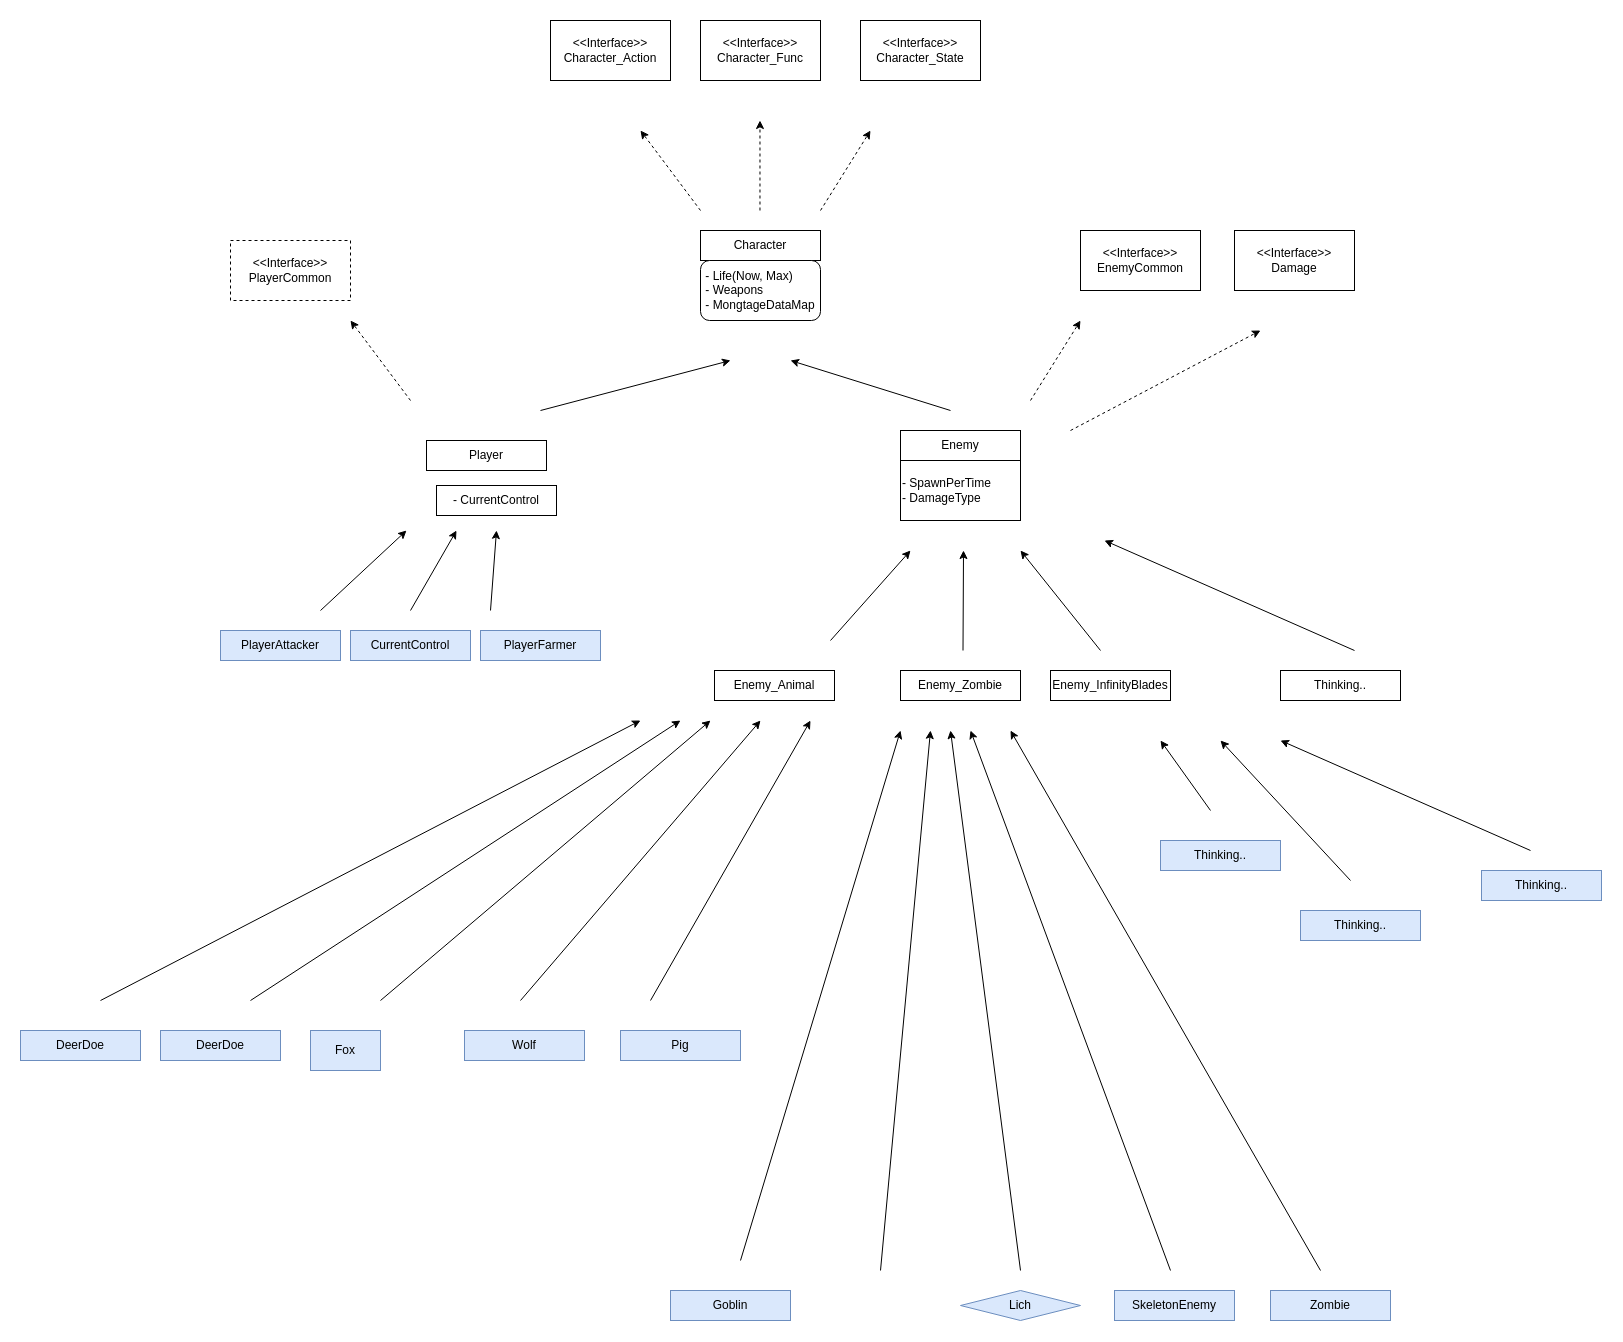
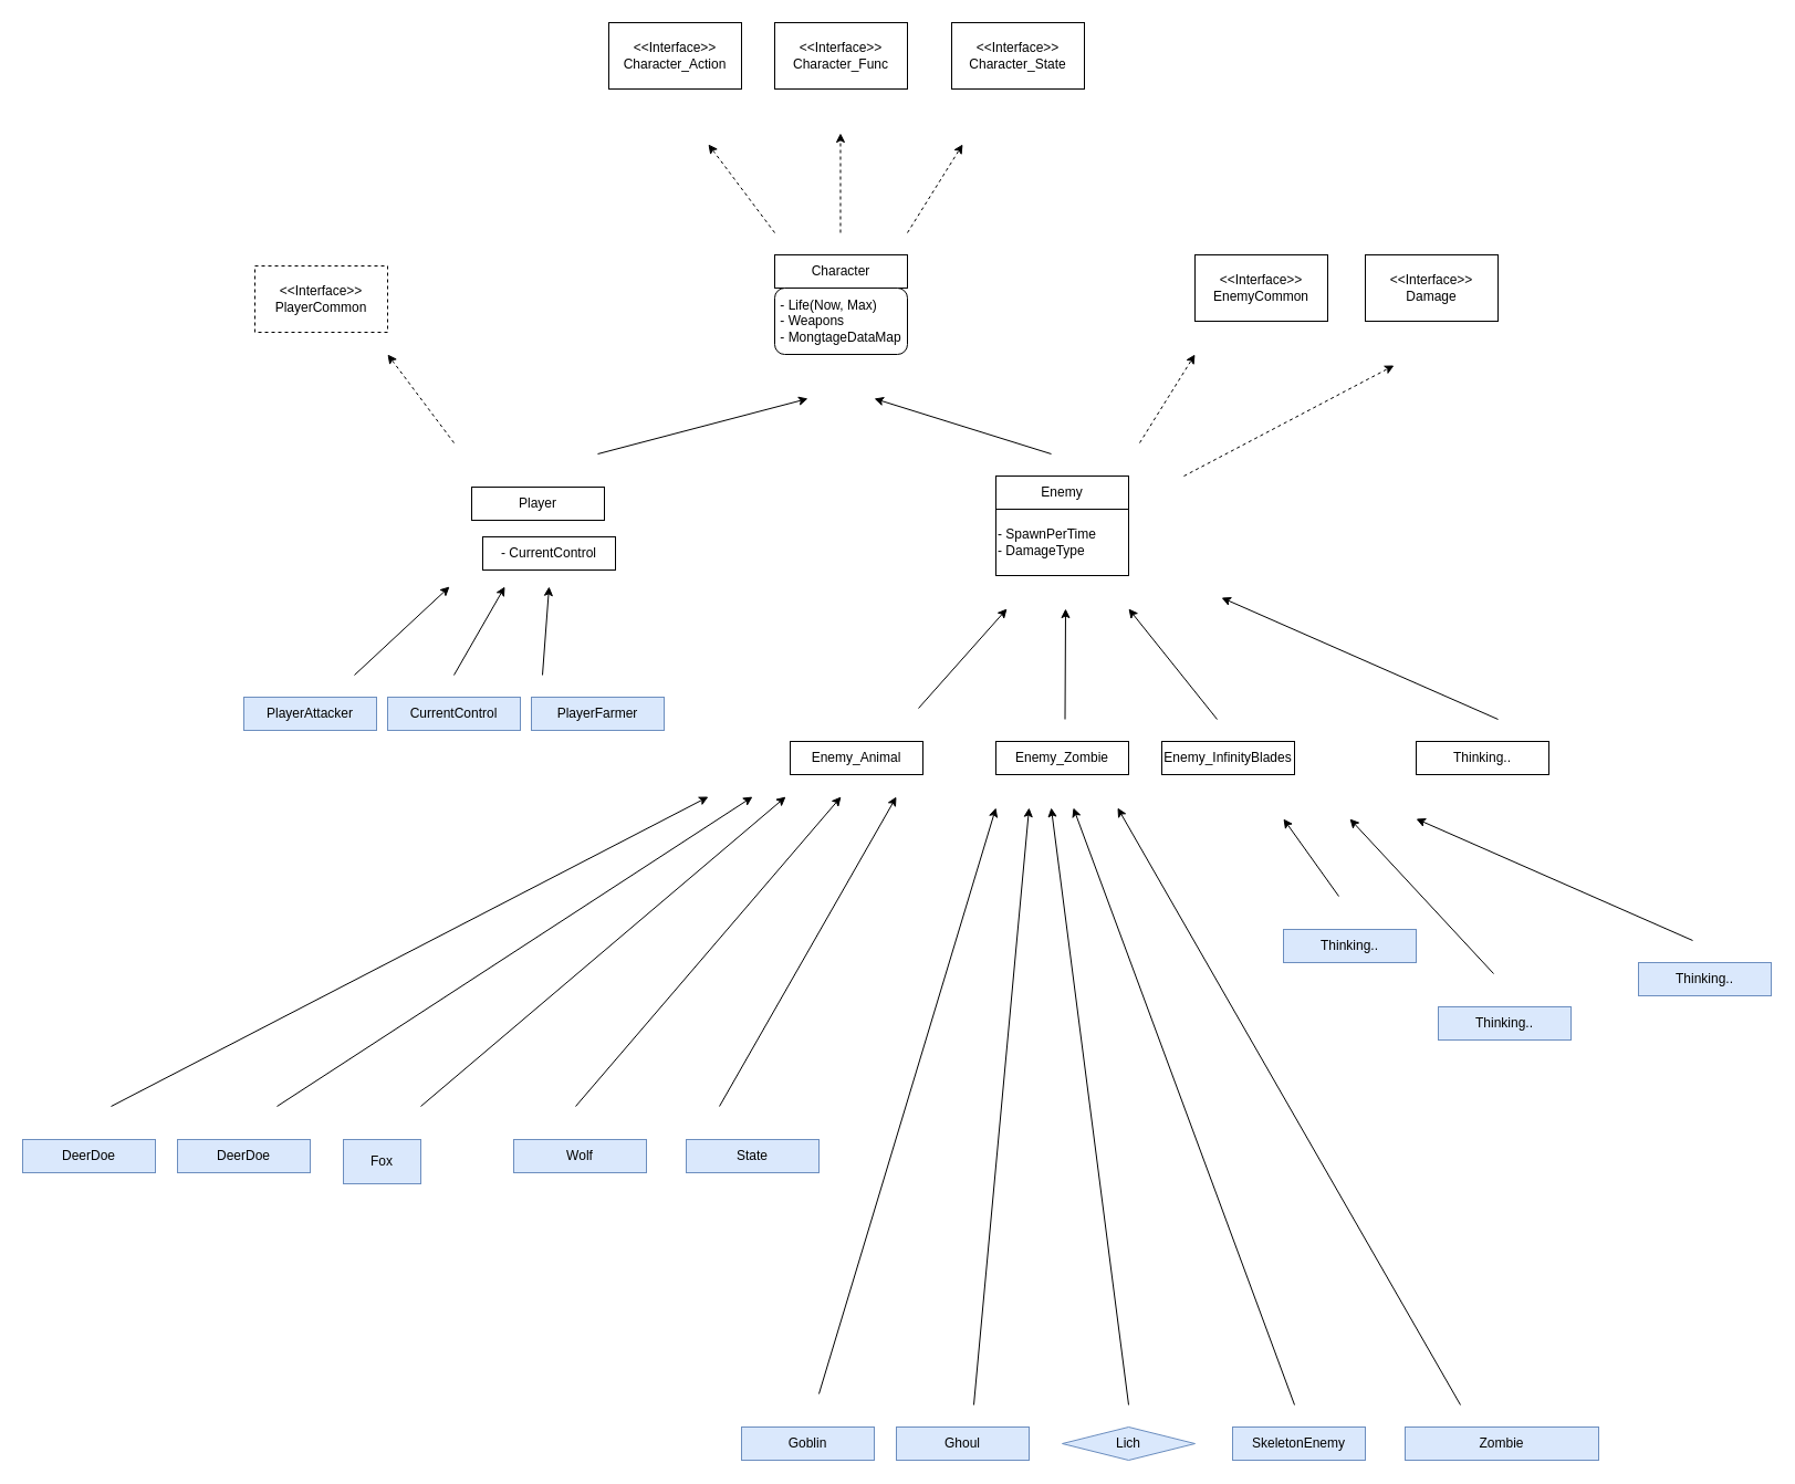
  <mxCell id="0" />
  <mxCell id="1" parent="0" />
  <mxCell id="2" value="Character" style="rounded=0;whiteSpace=wrap;html=1;" parent="1" vertex="1"><mxGeometry x="700" y="230" width="120" height="30" as="geometry" /></mxCell>
  <mxCell id="3" value="&lt;div style=&quot;text-align: left;&quot;&gt;&lt;span style=&quot;background-color: initial;&quot;&gt;- Life(Now, Max)&lt;/span&gt;&lt;/div&gt;&lt;div style=&quot;text-align: left;&quot;&gt;&lt;span style=&quot;background-color: initial;&quot;&gt;- Weapons&lt;/span&gt;&lt;/div&gt;&lt;div style=&quot;text-align: left;&quot;&gt;&lt;span style=&quot;background-color: initial;&quot;&gt;- MongtageDataMap&lt;/span&gt;&lt;/div&gt;" style="whiteSpace=wrap;html=1;rounded=1;" parent="1" vertex="1"><mxGeometry x="700" y="260" width="120" height="60" as="geometry" /></mxCell>
  <mxCell id="4" value="" style="endArrow=classic;html=1;rounded=0;" parent="1" edge="1"><mxGeometry width="50" height="50" relative="1" as="geometry"><mxPoint x="540" y="410" as="sourcePoint" /><mxPoint x="730" y="360" as="targetPoint" /></mxGeometry></mxCell>
  <mxCell id="5" value="" style="endArrow=classic;html=1;rounded=0;" parent="1" edge="1"><mxGeometry width="50" height="50" relative="1" as="geometry"><mxPoint x="950" y="410" as="sourcePoint" /><mxPoint x="790" y="360" as="targetPoint" /></mxGeometry></mxCell>
  <mxCell id="6" value="Player" style="rounded=0;whiteSpace=wrap;html=1;" parent="1" vertex="1"><mxGeometry x="426" y="440" width="120" height="30" as="geometry" /></mxCell>
  <mxCell id="7" value="Enemy" style="rounded=0;whiteSpace=wrap;html=1;" vertex="1" parent="1"><mxGeometry x="900" y="430" width="120" height="30" as="geometry" /></mxCell>
  <mxCell id="8" value="- CurrentControl" style="rounded=0;whiteSpace=wrap;html=1;" vertex="1" parent="1"><mxGeometry x="436" y="485" width="120" height="30" as="geometry" /></mxCell>
  <mxCell id="9" value="" style="endArrow=classic;html=1;rounded=0;" edge="1" parent="1"><mxGeometry width="50" height="50" relative="1" as="geometry"><mxPoint x="320" y="610" as="sourcePoint" /><mxPoint x="406" y="530" as="targetPoint" /></mxGeometry></mxCell>
  <mxCell id="10" value="" style="endArrow=classic;html=1;rounded=0;" edge="1" parent="1"><mxGeometry width="50" height="50" relative="1" as="geometry"><mxPoint x="410" y="610" as="sourcePoint" /><mxPoint x="456" y="530" as="targetPoint" /></mxGeometry></mxCell>
  <mxCell id="11" value="" style="endArrow=classic;html=1;rounded=0;" edge="1" parent="1"><mxGeometry width="50" height="50" relative="1" as="geometry"><mxPoint x="490" y="610" as="sourcePoint" /><mxPoint x="496" y="530" as="targetPoint" /></mxGeometry></mxCell>
  <mxCell id="12" value="PlayerAttacker" style="rounded=0;whiteSpace=wrap;html=1;fillColor=#dae8fc;strokeColor=#6c8ebf;" vertex="1" parent="1"><mxGeometry x="220" y="630" width="120" height="30" as="geometry" /></mxCell>
  <mxCell id="13" value="CurrentControl" style="rounded=0;whiteSpace=wrap;html=1;fillColor=#dae8fc;strokeColor=#6c8ebf;" vertex="1" parent="1"><mxGeometry x="350" y="630" width="120" height="30" as="geometry" /></mxCell>
  <mxCell id="14" value="PlayerFarmer" style="rounded=0;whiteSpace=wrap;html=1;fillColor=#dae8fc;strokeColor=#6c8ebf;" vertex="1" parent="1"><mxGeometry x="480" y="630" width="120" height="30" as="geometry" /></mxCell>
  <mxCell id="15" value="" style="endArrow=classic;html=1;rounded=0;" edge="1" parent="1"><mxGeometry width="50" height="50" relative="1" as="geometry"><mxPoint x="830" y="640" as="sourcePoint" /><mxPoint x="910" y="550" as="targetPoint" /></mxGeometry></mxCell>
  <mxCell id="16" value="" style="endArrow=classic;html=1;rounded=0;" edge="1" parent="1"><mxGeometry width="50" height="50" relative="1" as="geometry"><mxPoint x="962.5" y="650" as="sourcePoint" /><mxPoint x="963" y="550" as="targetPoint" /></mxGeometry></mxCell>
  <mxCell id="17" value="" style="endArrow=classic;html=1;rounded=0;" edge="1" parent="1"><mxGeometry width="50" height="50" relative="1" as="geometry"><mxPoint x="1100" y="650" as="sourcePoint" /><mxPoint x="1020" y="550" as="targetPoint" /></mxGeometry></mxCell>
  <mxCell id="18" value="Enemy_Animal" style="rounded=0;whiteSpace=wrap;html=1;" vertex="1" parent="1"><mxGeometry x="714" y="670" width="120" height="30" as="geometry" /></mxCell>
  <mxCell id="19" value="Enemy_Zombie" style="rounded=0;whiteSpace=wrap;html=1;" vertex="1" parent="1"><mxGeometry x="900" y="670" width="120" height="30" as="geometry" /></mxCell>
  <mxCell id="20" value="Enemy_InfinityBlades" style="rounded=0;whiteSpace=wrap;html=1;" vertex="1" parent="1"><mxGeometry x="1050" y="670" width="120" height="30" as="geometry" /></mxCell>
  <mxCell id="21" value="- SpawnPerTime&lt;br&gt;- DamageType" style="rounded=0;whiteSpace=wrap;html=1;align=left;" vertex="1" parent="1"><mxGeometry x="900" y="460" width="120" height="60" as="geometry" /></mxCell>
  <mxCell id="22" value="" style="endArrow=classic;html=1;rounded=0;" edge="1" parent="1"><mxGeometry width="50" height="50" relative="1" as="geometry"><mxPoint x="100" y="1000" as="sourcePoint" /><mxPoint x="640" y="720" as="targetPoint" /></mxGeometry></mxCell>
  <mxCell id="23" value="" style="endArrow=classic;html=1;rounded=0;" edge="1" parent="1"><mxGeometry width="50" height="50" relative="1" as="geometry"><mxPoint x="250" y="1000" as="sourcePoint" /><mxPoint x="680" y="720" as="targetPoint" /></mxGeometry></mxCell>
  <mxCell id="24" value="" style="endArrow=classic;html=1;rounded=0;" edge="1" parent="1"><mxGeometry width="50" height="50" relative="1" as="geometry"><mxPoint x="380" y="1000" as="sourcePoint" /><mxPoint x="710" y="720" as="targetPoint" /></mxGeometry></mxCell>
  <mxCell id="25" value="DeerDoe" style="rounded=0;whiteSpace=wrap;html=1;fillColor=#dae8fc;strokeColor=#6c8ebf;" vertex="1" parent="1"><mxGeometry x="20" y="1030" width="120" height="30" as="geometry" /></mxCell>
  <mxCell id="26" value="DeerDoe" style="rounded=0;whiteSpace=wrap;html=1;fillColor=#dae8fc;strokeColor=#6c8ebf;" vertex="1" parent="1"><mxGeometry x="160" y="1030" width="120" height="30" as="geometry" /></mxCell>
  <mxCell id="27" value="Fox" style="rounded=0;whiteSpace=wrap;html=1;fillColor=#dae8fc;strokeColor=#6c8ebf;" vertex="1" parent="1"><mxGeometry x="310" y="1030" width="70" height="40" as="geometry" /></mxCell>
  <mxCell id="28" value="" style="endArrow=classic;html=1;rounded=0;" edge="1" parent="1"><mxGeometry width="50" height="50" relative="1" as="geometry"><mxPoint x="520" y="1000" as="sourcePoint" /><mxPoint x="760" y="720" as="targetPoint" /></mxGeometry></mxCell>
  <mxCell id="29" value="Wolf" style="rounded=0;whiteSpace=wrap;html=1;fillColor=#dae8fc;strokeColor=#6c8ebf;" vertex="1" parent="1"><mxGeometry x="464" y="1030" width="120" height="30" as="geometry" /></mxCell>
  <mxCell id="30" value="" style="endArrow=classic;html=1;rounded=0;" edge="1" parent="1"><mxGeometry width="50" height="50" relative="1" as="geometry"><mxPoint x="650" y="1000" as="sourcePoint" /><mxPoint x="810" y="720" as="targetPoint" /></mxGeometry></mxCell>
- <mxCell id="31" value="Pig" style="rounded=0;whiteSpace=wrap;html=1;fillColor=#dae8fc;strokeColor=#6c8ebf;" vertex="1" parent="1"><mxGeometry x="620" y="1030" width="120" height="30" as="geometry" /></mxCell>
+ <mxCell id="31" value="State" style="rounded=0;whiteSpace=wrap;html=1;fillColor=#dae8fc;strokeColor=#6c8ebf;" vertex="1" parent="1"><mxGeometry x="620" y="1030" width="120" height="30" as="geometry" /></mxCell>
  <mxCell id="32" value="" style="endArrow=classic;html=1;rounded=0;" edge="1" parent="1"><mxGeometry width="50" height="50" relative="1" as="geometry"><mxPoint x="740" y="1260" as="sourcePoint" /><mxPoint x="900" y="730" as="targetPoint" /></mxGeometry></mxCell>
  <mxCell id="33" value="" style="endArrow=classic;html=1;rounded=0;" edge="1" parent="1"><mxGeometry width="50" height="50" relative="1" as="geometry"><mxPoint x="880" y="1270" as="sourcePoint" /><mxPoint x="930" y="730" as="targetPoint" /></mxGeometry></mxCell>
  <mxCell id="34" value="" style="endArrow=classic;html=1;rounded=0;" edge="1" parent="1"><mxGeometry width="50" height="50" relative="1" as="geometry"><mxPoint x="1020" y="1270" as="sourcePoint" /><mxPoint x="950" y="730" as="targetPoint" /></mxGeometry></mxCell>
  <mxCell id="35" value="Goblin" style="rounded=0;whiteSpace=wrap;html=1;fillColor=#dae8fc;strokeColor=#6c8ebf;" vertex="1" parent="1"><mxGeometry x="670" y="1290" width="120" height="30" as="geometry" /></mxCell>
+ <mxCell id="36" value="Ghoul" style="rounded=0;whiteSpace=wrap;html=1;fillColor=#dae8fc;strokeColor=#6c8ebf;" vertex="1" parent="1"><mxGeometry x="810" y="1290" width="120" height="30" as="geometry" /></mxCell>
  <mxCell id="37" value="Lich" style="rhombus;whiteSpace=wrap;html=1;fillColor=#dae8fc;strokeColor=#6c8ebf;" vertex="1" parent="1"><mxGeometry x="960" y="1290" width="120" height="30" as="geometry" /></mxCell>
  <mxCell id="38" value="" style="endArrow=classic;html=1;rounded=0;" edge="1" parent="1"><mxGeometry width="50" height="50" relative="1" as="geometry"><mxPoint x="1170" y="1270" as="sourcePoint" /><mxPoint x="970" y="730" as="targetPoint" /></mxGeometry></mxCell>
  <mxCell id="39" value="SkeletonEnemy" style="rounded=0;whiteSpace=wrap;html=1;fillColor=#dae8fc;strokeColor=#6c8ebf;" vertex="1" parent="1"><mxGeometry x="1114" y="1290" width="120" height="30" as="geometry" /></mxCell>
  <mxCell id="40" value="" style="endArrow=classic;html=1;rounded=0;" edge="1" parent="1"><mxGeometry width="50" height="50" relative="1" as="geometry"><mxPoint x="1320" y="1270" as="sourcePoint" /><mxPoint x="1010" y="730" as="targetPoint" /></mxGeometry></mxCell>
- <mxCell id="41" value="Zombie" style="rounded=0;whiteSpace=wrap;html=1;fillColor=#dae8fc;strokeColor=#6c8ebf;" vertex="1" parent="1"><mxGeometry x="1270" y="1290" width="120" height="30" as="geometry" /></mxCell>
+ <mxCell id="41" value="Zombie" style="rounded=0;whiteSpace=wrap;html=1;fillColor=#dae8fc;strokeColor=#6c8ebf;" vertex="1" parent="1"><mxGeometry x="1270" y="1290" width="175" height="30" as="geometry" /></mxCell>
  <mxCell id="42" value="" style="endArrow=classic;html=1;rounded=0;" edge="1" parent="1"><mxGeometry width="50" height="50" relative="1" as="geometry"><mxPoint x="1210" y="810" as="sourcePoint" /><mxPoint x="1160" y="740" as="targetPoint" /></mxGeometry></mxCell>
  <mxCell id="43" value="Thinking.." style="rounded=0;whiteSpace=wrap;html=1;fillColor=#dae8fc;strokeColor=#6c8ebf;" vertex="1" parent="1"><mxGeometry x="1160" y="840" width="120" height="30" as="geometry" /></mxCell>
  <mxCell id="44" value="Thinking.." style="rounded=0;whiteSpace=wrap;html=1;fillColor=#dae8fc;strokeColor=#6c8ebf;" vertex="1" parent="1"><mxGeometry x="1300" y="910" width="120" height="30" as="geometry" /></mxCell>
  <mxCell id="45" value="Thinking.." style="rounded=0;whiteSpace=wrap;html=1;fillColor=#dae8fc;strokeColor=#6c8ebf;" vertex="1" parent="1"><mxGeometry x="1481" y="870" width="120" height="30" as="geometry" /></mxCell>
  <mxCell id="46" value="" style="endArrow=classic;html=1;rounded=0;" edge="1" parent="1"><mxGeometry width="50" height="50" relative="1" as="geometry"><mxPoint x="1350" y="880" as="sourcePoint" /><mxPoint x="1220" y="740" as="targetPoint" /></mxGeometry></mxCell>
  <mxCell id="47" value="" style="endArrow=classic;html=1;rounded=0;" edge="1" parent="1"><mxGeometry width="50" height="50" relative="1" as="geometry"><mxPoint x="1530" y="850" as="sourcePoint" /><mxPoint x="1280" y="740" as="targetPoint" /></mxGeometry></mxCell>
  <mxCell id="48" value="" style="endArrow=classic;html=1;rounded=0;dashed=1;" edge="1" parent="1"><mxGeometry width="50" height="50" relative="1" as="geometry"><mxPoint x="700" y="210" as="sourcePoint" /><mxPoint x="640" y="130" as="targetPoint" /></mxGeometry></mxCell>
  <mxCell id="49" value="" style="endArrow=classic;html=1;rounded=0;dashed=1;" edge="1" parent="1"><mxGeometry width="50" height="50" relative="1" as="geometry"><mxPoint x="759.47" y="210" as="sourcePoint" /><mxPoint x="759.47" y="120" as="targetPoint" /></mxGeometry></mxCell>
  <mxCell id="50" value="" style="endArrow=classic;html=1;rounded=0;dashed=1;" edge="1" parent="1"><mxGeometry width="50" height="50" relative="1" as="geometry"><mxPoint x="820" y="210" as="sourcePoint" /><mxPoint x="870" y="130" as="targetPoint" /></mxGeometry></mxCell>
  <mxCell id="51" value="&amp;lt;&amp;lt;Interface&amp;gt;&amp;gt;&lt;br&gt;Character_Action" style="rounded=0;whiteSpace=wrap;html=1;" vertex="1" parent="1"><mxGeometry x="550" y="20" width="120" height="60" as="geometry" /></mxCell>
  <mxCell id="52" value="&amp;lt;&amp;lt;Interface&amp;gt;&amp;gt;&lt;br&gt;Character_Func" style="rounded=0;whiteSpace=wrap;html=1;" vertex="1" parent="1"><mxGeometry x="700" y="20" width="120" height="60" as="geometry" /></mxCell>
  <mxCell id="53" value="&amp;lt;&amp;lt;Interface&amp;gt;&amp;gt;&lt;br&gt;Character_State" style="rounded=0;whiteSpace=wrap;html=1;" vertex="1" parent="1"><mxGeometry x="860" y="20" width="120" height="60" as="geometry" /></mxCell>
  <mxCell id="54" value="" style="endArrow=classic;html=1;rounded=0;dashed=1;" edge="1" parent="1"><mxGeometry width="50" height="50" relative="1" as="geometry"><mxPoint x="410" y="400" as="sourcePoint" /><mxPoint x="350" y="320" as="targetPoint" /></mxGeometry></mxCell>
  <mxCell id="55" value="&amp;lt;&amp;lt;Interface&amp;gt;&amp;gt;&lt;br&gt;PlayerCommon" style="rounded=0;whiteSpace=wrap;html=1;dashed=1;" vertex="1" parent="1"><mxGeometry x="230" y="240" width="120" height="60" as="geometry" /></mxCell>
  <mxCell id="56" value="&amp;lt;&amp;lt;Interface&amp;gt;&amp;gt;&lt;br&gt;EnemyCommon" style="rounded=0;whiteSpace=wrap;html=1;" vertex="1" parent="1"><mxGeometry x="1080" y="230" width="120" height="60" as="geometry" /></mxCell>
  <mxCell id="57" value="" style="endArrow=classic;html=1;rounded=0;dashed=1;" edge="1" parent="1"><mxGeometry width="50" height="50" relative="1" as="geometry"><mxPoint x="1030" y="400" as="sourcePoint" /><mxPoint x="1080" y="320" as="targetPoint" /></mxGeometry></mxCell>
  <mxCell id="58" value="&amp;lt;&amp;lt;Interface&amp;gt;&amp;gt;&lt;br&gt;Damage" style="rounded=0;whiteSpace=wrap;html=1;" vertex="1" parent="1"><mxGeometry x="1234" y="230" width="120" height="60" as="geometry" /></mxCell>
  <mxCell id="59" value="" style="endArrow=classic;html=1;rounded=0;dashed=1;" edge="1" parent="1"><mxGeometry width="50" height="50" relative="1" as="geometry"><mxPoint x="1070" y="430" as="sourcePoint" /><mxPoint x="1260" y="330" as="targetPoint" /></mxGeometry></mxCell>
  <mxCell id="60" value="" style="endArrow=classic;html=1;rounded=0;" edge="1" parent="1"><mxGeometry width="50" height="50" relative="1" as="geometry"><mxPoint x="1354" y="650" as="sourcePoint" /><mxPoint x="1104" y="540" as="targetPoint" /></mxGeometry></mxCell>
  <mxCell id="61" value="Thinking.." style="rounded=0;whiteSpace=wrap;html=1;" vertex="1" parent="1"><mxGeometry x="1280" y="670" width="120" height="30" as="geometry" /></mxCell>
